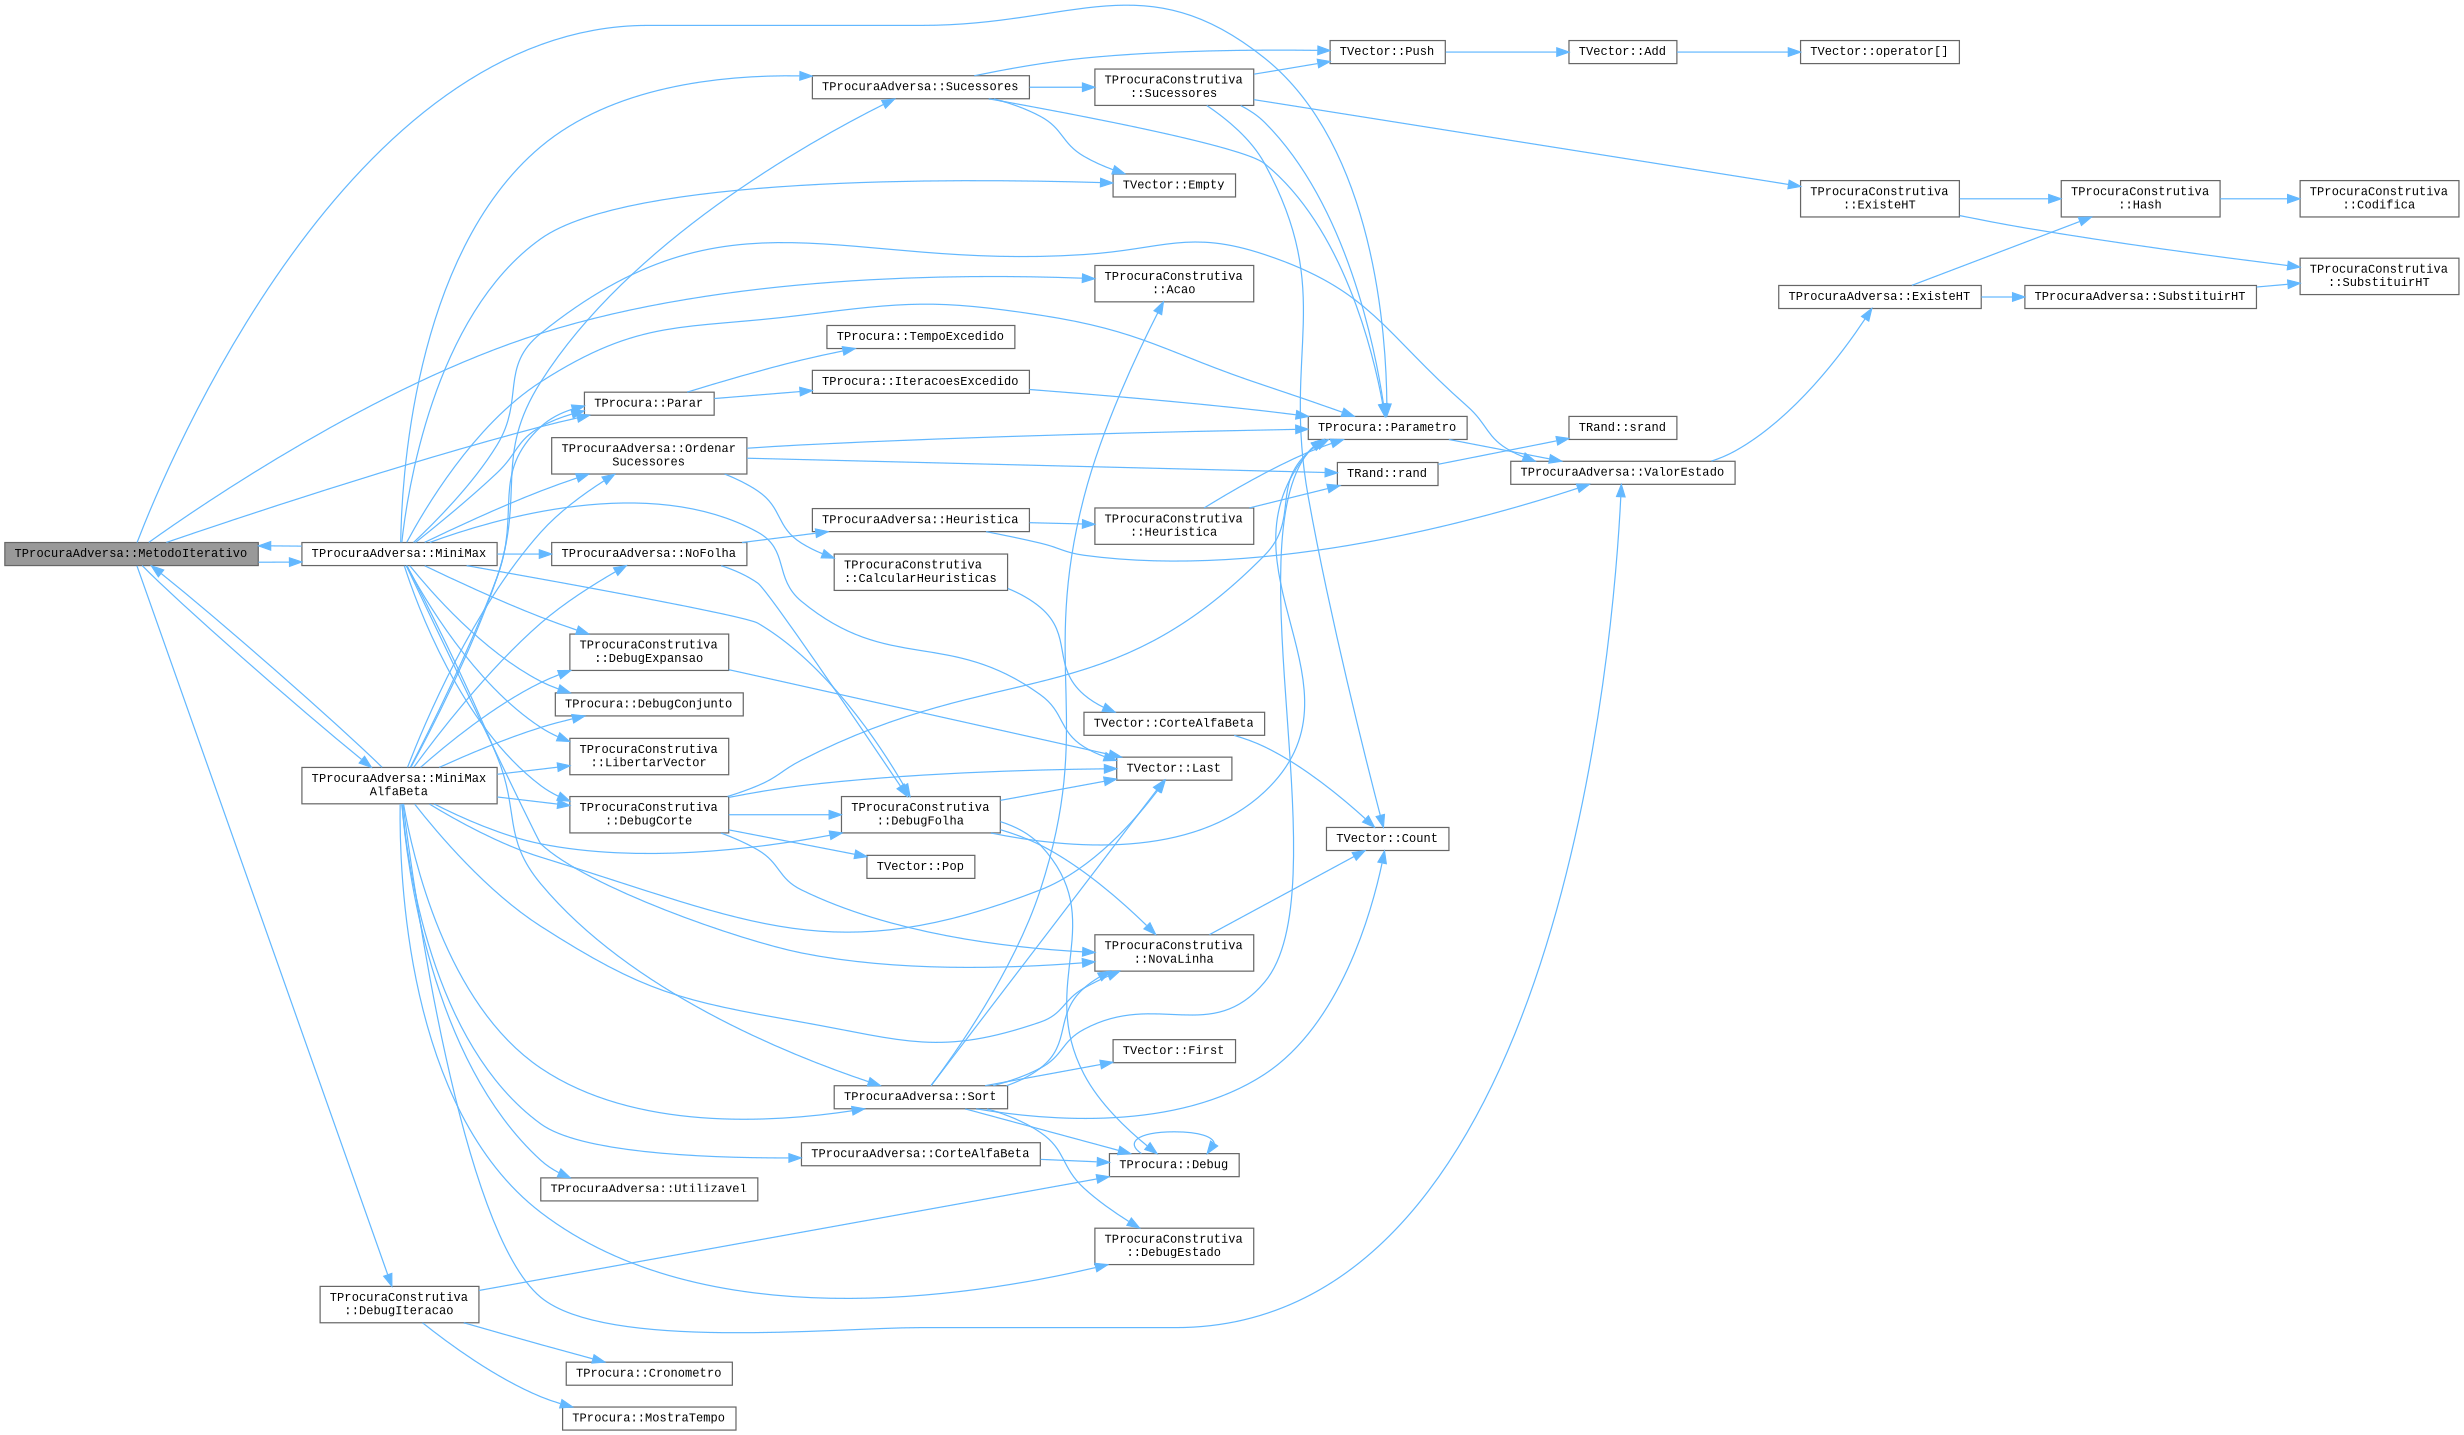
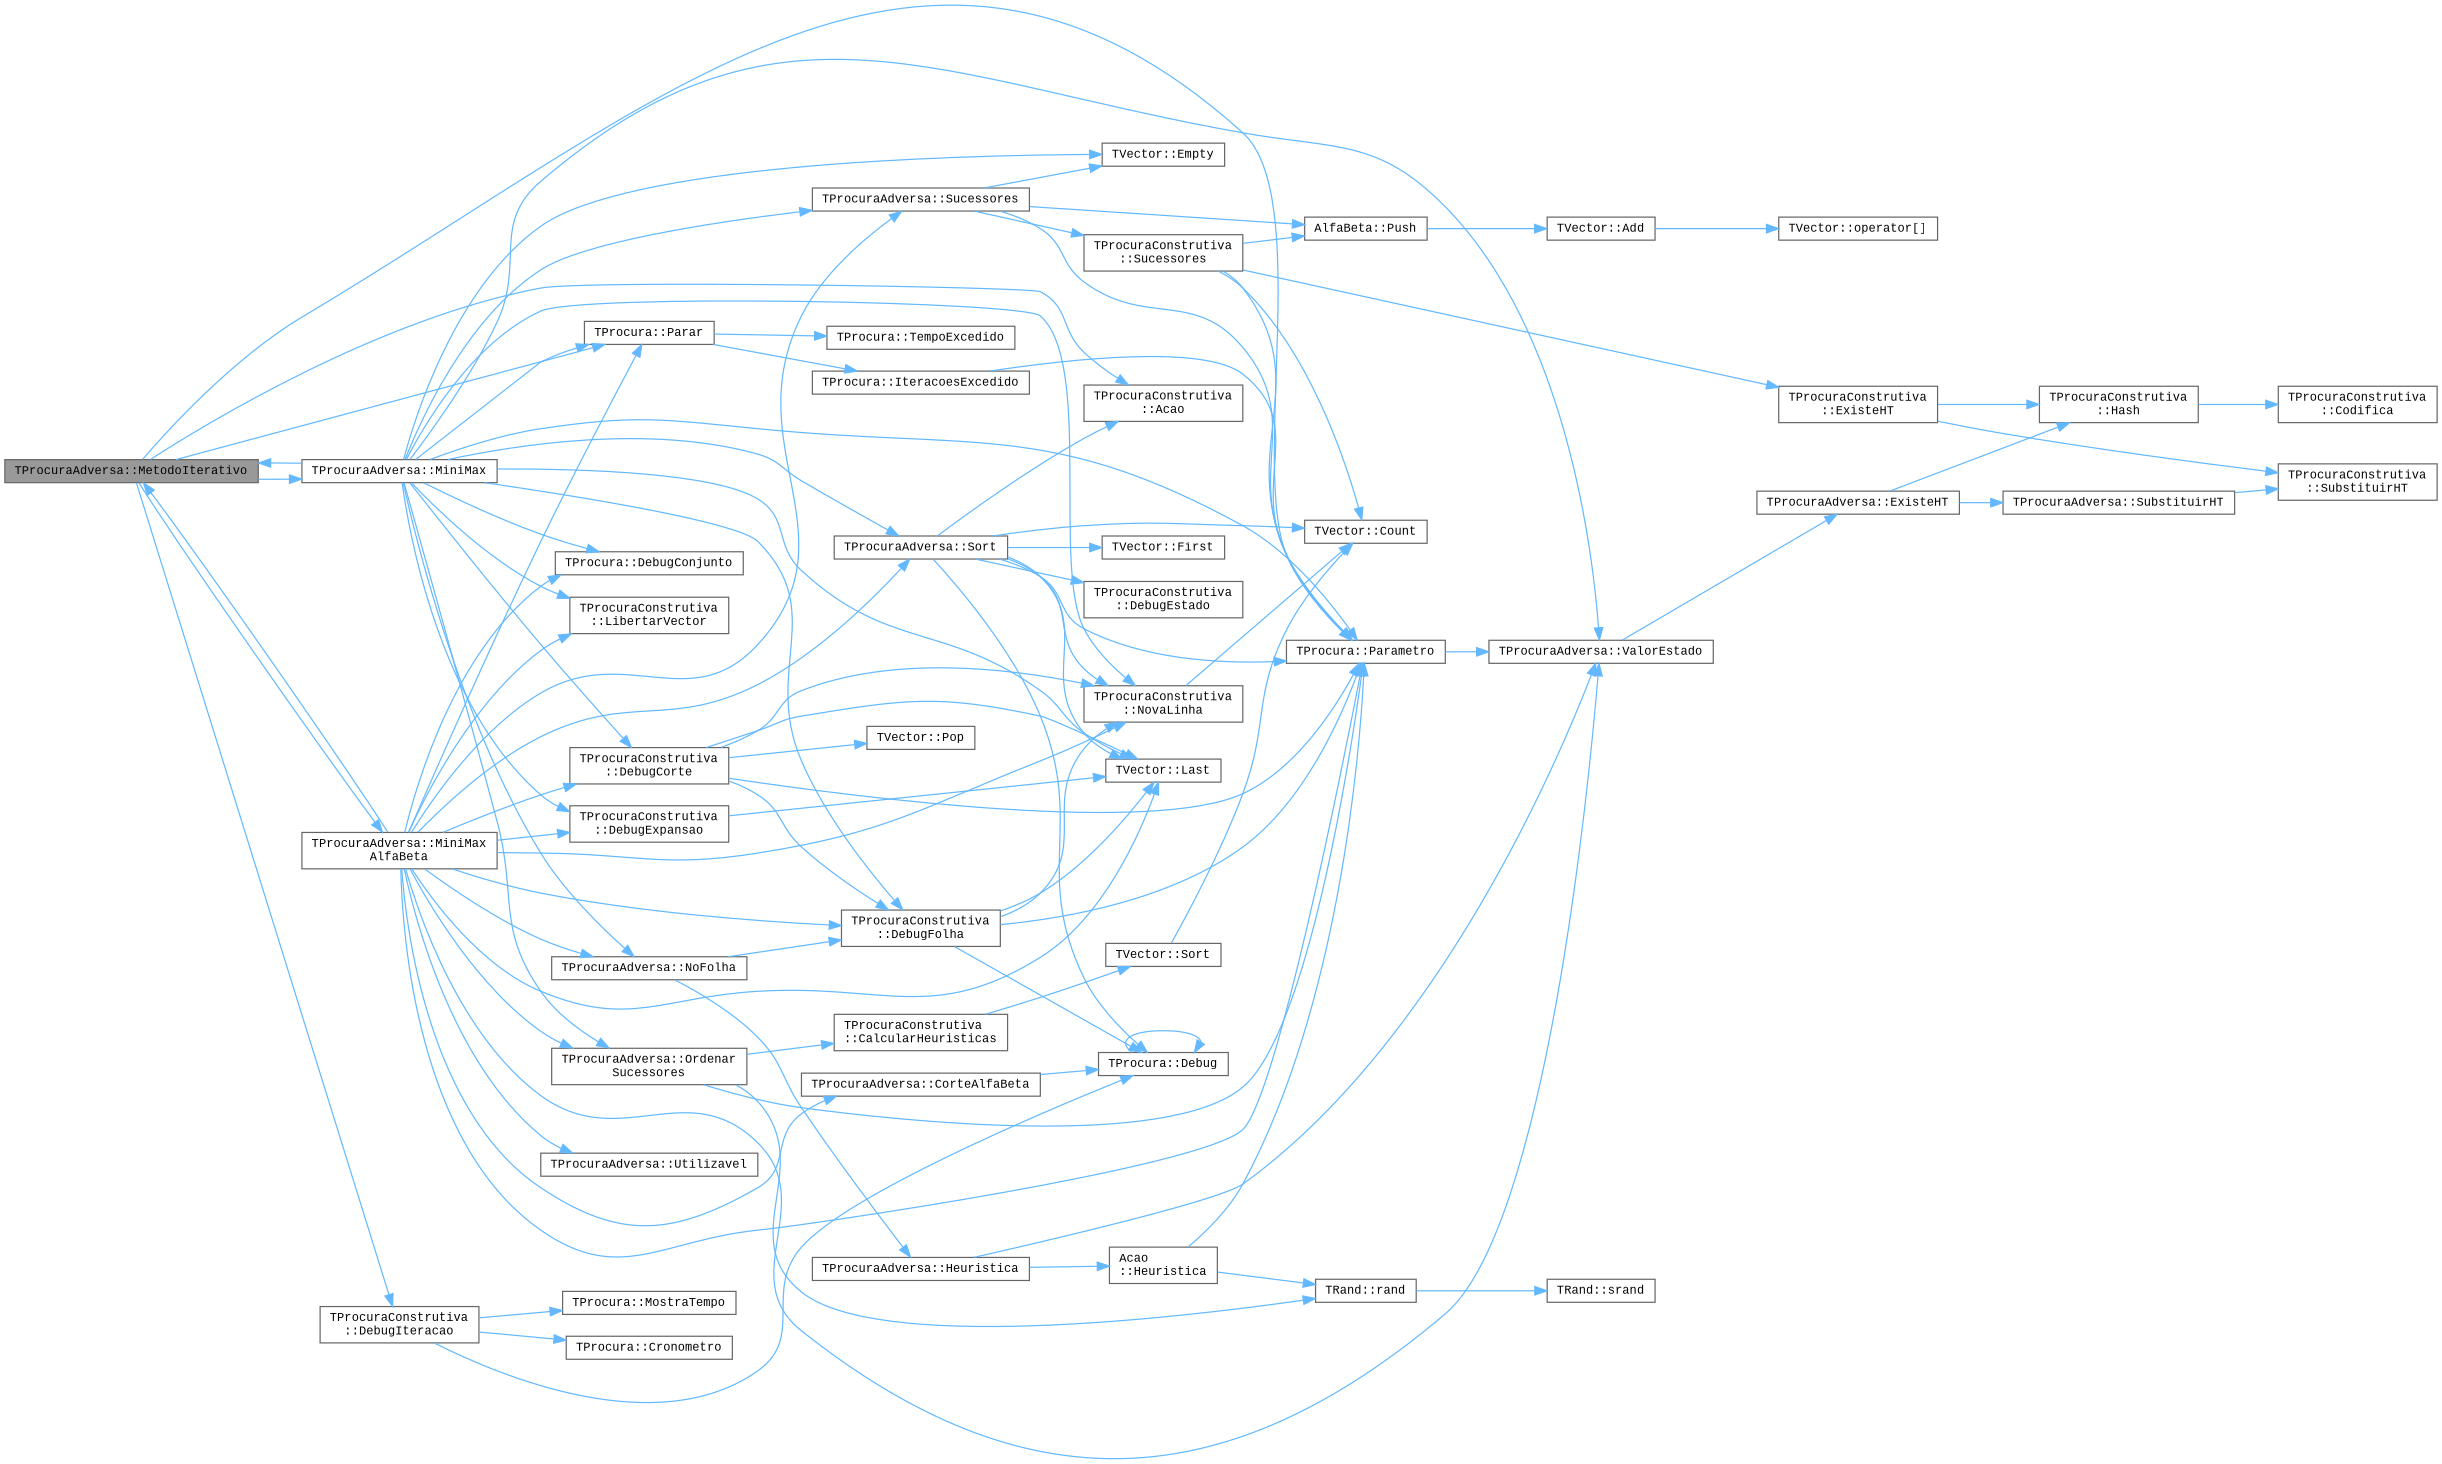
  digraph {
    fontname="Liberation Mono"
    rankdir=LR
    node [color=grey40 fillcolor=white fontname="Liberation Mono" fontsize=10 shape=box style=filled]
    edge [color=steelblue1 fontname="Liberation Mono" fontsize=10 labelfontname=Helvetica labelfontsize=10 style=solid]
    n1 [color=gray40 fillcolor=grey60 fontcolor=black height=0.2 label="TProcuraAdversa::MetodoIterativo" width=0.4]
    n2 [height=0.2 label="TProcuraConstrutiva\l::Acao" width=0.4]
    n3 [height=0.2 label="TProcuraConstrutiva\l::DebugIteracao" width=0.4]
    n4 [height=0.2 label="TProcuraAdversa::MiniMax" width=0.4]
    n5 [height=0.2 label="TProcura::Parametro" width=0.4]
    n6 [height=0.2 label="TProcura::Parar" width=0.4]
    n7 [height=0.2 label="TProcuraAdversa::MiniMax\lAlfaBeta" width=0.4]
    n8 [height=0.2 label="TProcura::Cronometro" width=0.4]
    n9 [height=0.2 label="TProcura::Debug" width=0.4]
    n10 [height=0.2 label="TProcura::MostraTempo" width=0.4]
    n11 [height=0.2 label="TProcuraAdversa::Sort" width=0.4]
    n12 [height=0.2 label="TVector::Last" width=0.4]
    n13 [height=0.2 label="TProcuraConstrutiva\l::NovaLinha" width=0.4]
    n14 [height=0.2 label="TProcura::DebugConjunto" width=0.4]
    n15 [height=0.2 label="TProcuraConstrutiva\l::DebugCorte" width=0.4]
    n16 [height=0.2 label="TProcuraConstrutiva\l::DebugFolha" width=0.4]
    n17 [height=0.2 label="TProcuraConstrutiva\l::DebugExpansao" width=0.4]
    n18 [height=0.2 label="TVector::Empty" width=0.4]
    n19 [height=0.2 label="TProcuraConstrutiva\l::LibertarVector" width=0.4]
    n20 [height=0.2 label="TProcuraAdversa::NoFolha" width=0.4]
    n21 [height=0.2 label="TProcuraAdversa::ValorEstado" width=0.4]
    n22 [height=0.2 label="TProcuraAdversa::Ordenar\lSucessores" width=0.4]
    n23 [height=0.2 label="TProcuraAdversa::Sucessores" width=0.4]
    n24 [height=0.2 label="TProcura::IteracoesExcedido" width=0.4]
    n25 [height=0.2 label="TProcura::TempoExcedido" width=0.4]
    n26 [height=0.2 label="TProcuraAdversa::CorteAlfaBeta" width=0.4]
    n27 [height=0.2 label="TProcuraAdversa::Utilizavel" width=0.4]
    n28 [height=0.2 label="TVector::Count" width=0.4]
    n29 [height=0.2 label="TProcuraConstrutiva\l::DebugEstado" width=0.4]
    n30 [height=0.2 label="TVector::First" width=0.4]
    n31 [height=0.2 label="TVector::Pop" width=0.4]
    n32 [height=0.2 label="TProcuraAdversa::Heuristica" width=0.4]
    n33 [height=0.2 label="TProcuraAdversa::ExisteHT" width=0.4]
    n34 [height=0.2 label="TRand::rand" width=0.4]
    n35 [height=0.2 label="TProcuraConstrutiva\l::CalcularHeuristicas" width=0.4]
-   n36 [height=0.2 label="TVector::Push" width=0.4]
+   n36 [height=0.2 label="AlfaBeta::Push" width=0.4]
    n37 [height=0.2 label="TProcuraConstrutiva\l::Sucessores" width=0.4]
-   n38 [height=0.2 label="TProcuraConstrutiva\l::Heuristica" width=0.4]
+   n38 [height=0.2 label="Acao\l::Heuristica" width=0.4]
    n39 [height=0.2 label="TRand::srand" width=0.4]
    n40 [height=0.2 label="TProcuraConstrutiva\l::Hash" width=0.4]
    n41 [height=0.2 label="TProcuraAdversa::SubstituirHT" width=0.4]
    n42 [height=0.2 label="TProcuraConstrutiva\l::Codifica" width=0.4]
    n43 [height=0.2 label="TProcuraConstrutiva\l::SubstituirHT" width=0.4]
-   n44 [height=0.2 label="TVector::CorteAlfaBeta" width=0.4]
+   n44 [height=0.2 label="TVector::Sort" width=0.4]
    n45 [height=0.2 label="TVector::Add" width=0.4]
    n46 [height=0.2 label="TProcuraConstrutiva\l::ExisteHT" width=0.4]
    n47 [height=0.2 label="TVector::operator[]" width=0.4]
    n1 -> n2
    n1 -> n3
    n1 -> n4
    n1 -> n5
    n1 -> n6
    n1 -> n7
    n3 -> n8
    n3 -> n9
    n3 -> n10
    n4 -> n1
    n4 -> n5
    n4 -> n6
    n4 -> n11
    n4 -> n12
    n4 -> n13
    n4 -> n14
    n4 -> n15
    n4 -> n16
    n4 -> n17
    n4 -> n18
    n4 -> n19
    n4 -> n20
    n4 -> n21
    n4 -> n22
    n4 -> n23
    n5 -> n21
    n6 -> n24
    n6 -> n25
    n7 -> n1
-   n7 -> n29
+   n7 -> n5
    n7 -> n6
    n7 -> n11
    n7 -> n12
    n7 -> n13
    n7 -> n14
    n7 -> n15
    n7 -> n16
    n7 -> n17
    n7 -> n19
    n7 -> n20
    n7 -> n21
    n7 -> n22
    n7 -> n23
    n7 -> n26
    n7 -> n27
    n9 -> n9
    n11 -> n2
    n11 -> n5
    n11 -> n9
    n11 -> n12
    n11 -> n13
    n11 -> n28
    n11 -> n29
    n11 -> n30
    n13 -> n28
    n15 -> n5
    n15 -> n12
    n15 -> n13
    n15 -> n16
    n15 -> n31
    n16 -> n5
    n16 -> n9
    n16 -> n12
    n16 -> n13
    n17 -> n12
    n20 -> n16
    n20 -> n32
    n21 -> n33
    n22 -> n5
    n22 -> n34
    n22 -> n35
    n23 -> n5
    n23 -> n18
    n23 -> n36
    n23 -> n37
    n24 -> n5
    n26 -> n9
    n32 -> n21
    n32 -> n38
    n33 -> n40
    n33 -> n41
    n34 -> n39
    n35 -> n44
    n36 -> n45
    n37 -> n5
    n37 -> n28
    n37 -> n36
    n37 -> n46
    n38 -> n5
    n38 -> n34
    n40 -> n42
    n41 -> n43
    n44 -> n28
    n45 -> n47
    n46 -> n40
    n46 -> n43
  }
